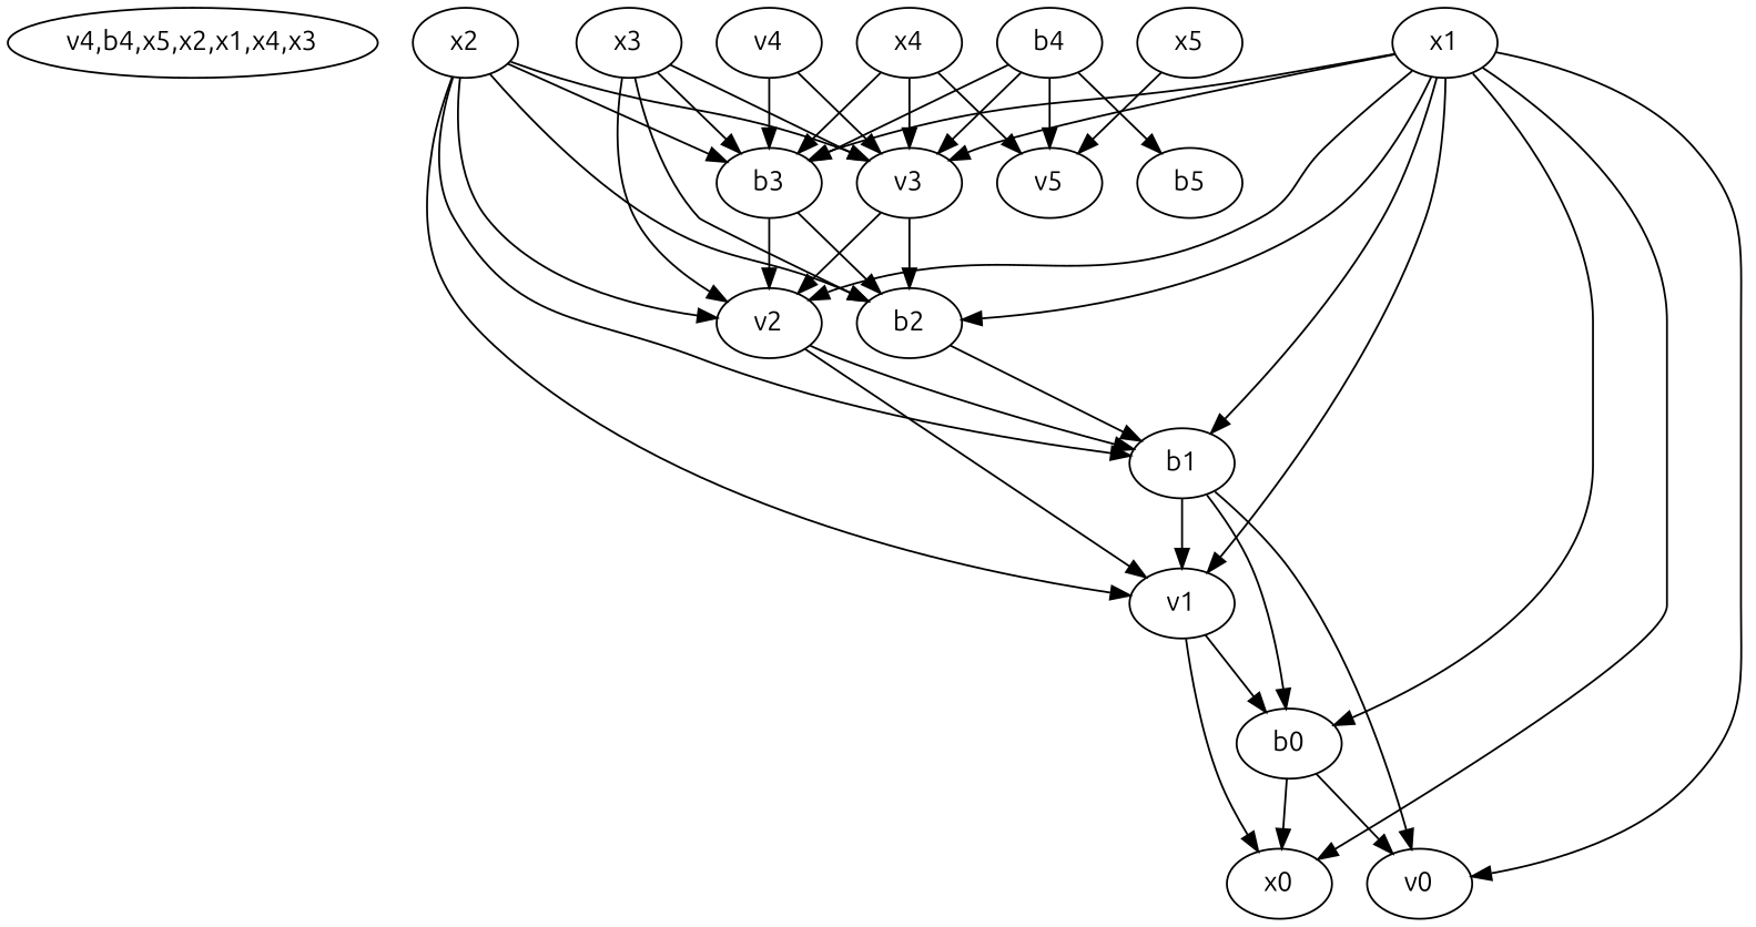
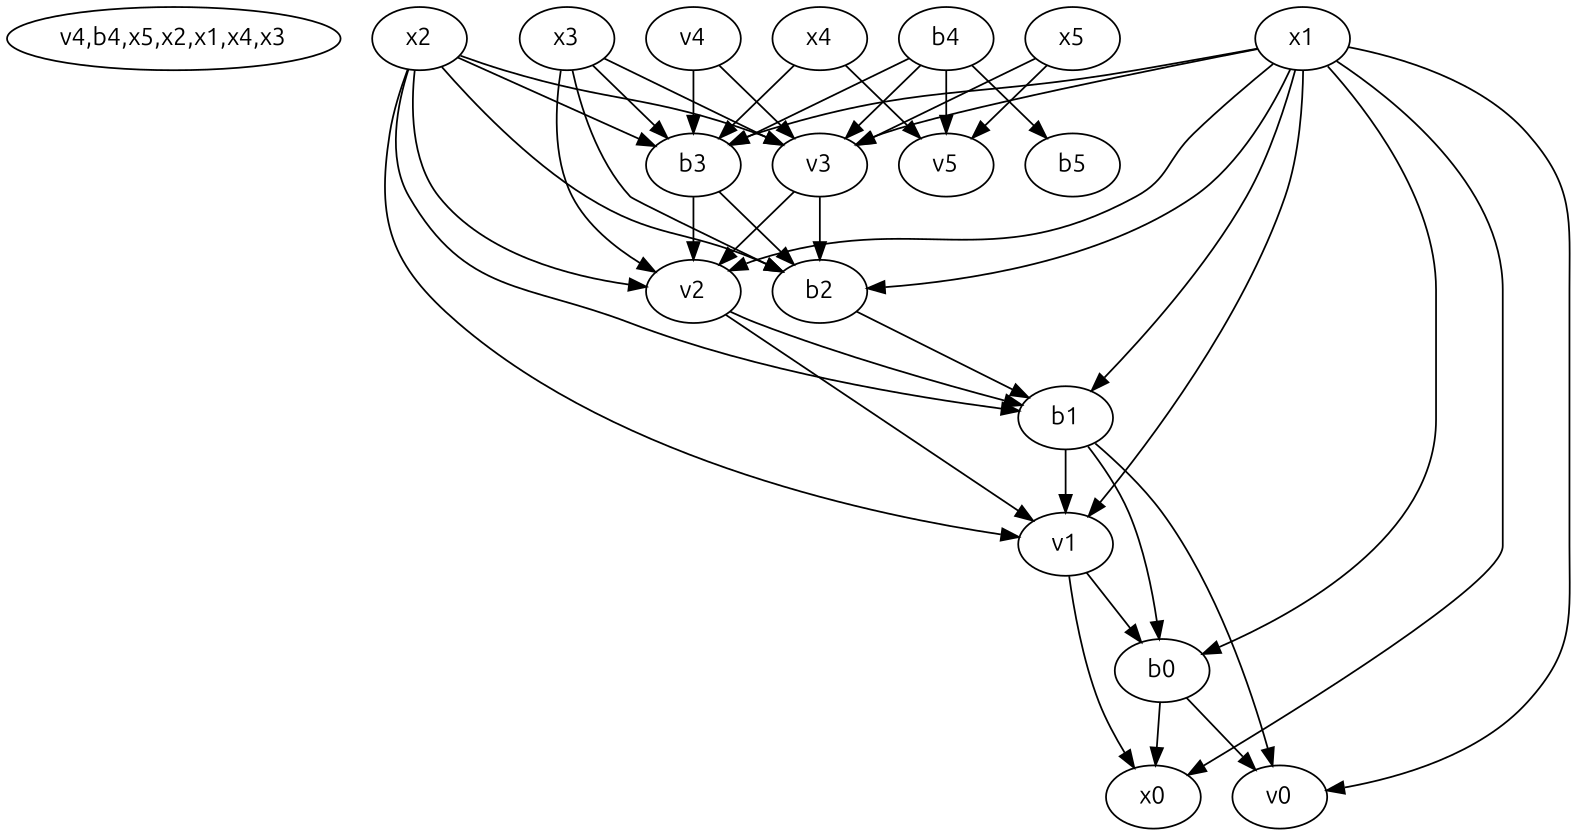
  digraph {
    fontname=Ubuntu
    node [fontname=Ubuntu]
    edge [fontname=Ubuntu]
    n1 [height=0.5 label="v4,b4,x5,x2,x1,x4,x3" width=2.5211]
    n2 [height=0.5 label=b3 width=0.75]
    n3 [height=0.5 label=b2 width=0.75]
    n4 [height=0.5 label=v2 width=0.75]
    n5 [height=0.5 label=b1 width=0.75]
    n6 [height=0.5 label=v1 width=0.75]
    n7 [height=0.5 label=b0 width=0.75]
    n8 [height=0.5 label=v0 width=0.75]
    n9 [height=0.5 label=x0 width=0.75]
    n10 [height=0.5 label=b4 width=0.75]
    n11 [height=0.5 label=v3 width=0.75]
    n12 [height=0.5 label=v5 width=0.75]
    n13 [height=0.5 label=b5 width=0.75]
    n14 [height=0.5 label=v4 width=0.75]
    n15 [height=0.5 label=x1 width=0.75]
    n16 [height=0.5 label=x2 width=0.75]
    n17 [height=0.5 label=x3 width=0.75]
    n18 [height=0.5 label=x4 width=0.75]
    n19 [height=0.5 label=x5 width=0.75]
    n2 -> n3
    n2 -> n4
    n3 -> n5
    n4 -> n5
    n4 -> n6
    n5 -> n6
    n5 -> n7
    n5 -> n8
    n6 -> n7
    n6 -> n9
    n7 -> n8
    n7 -> n9
    n10 -> n2
    n10 -> n11
    n10 -> n12
    n10 -> n13
    n11 -> n3
    n11 -> n4
    n14 -> n2
    n14 -> n11
    n15 -> n2
    n15 -> n3
    n15 -> n4
    n15 -> n5
    n15 -> n6
    n15 -> n7
    n15 -> n8
    n15 -> n9
    n15 -> n11
    n16 -> n2
    n16 -> n3
    n16 -> n4
    n16 -> n5
    n16 -> n6
    n16 -> n11
    n17 -> n2
    n17 -> n3
    n17 -> n4
    n17 -> n11
    n18 -> n2
-   n18 -> n11
+   n19 -> n11
    n18 -> n12
    n19 -> n12
  }
